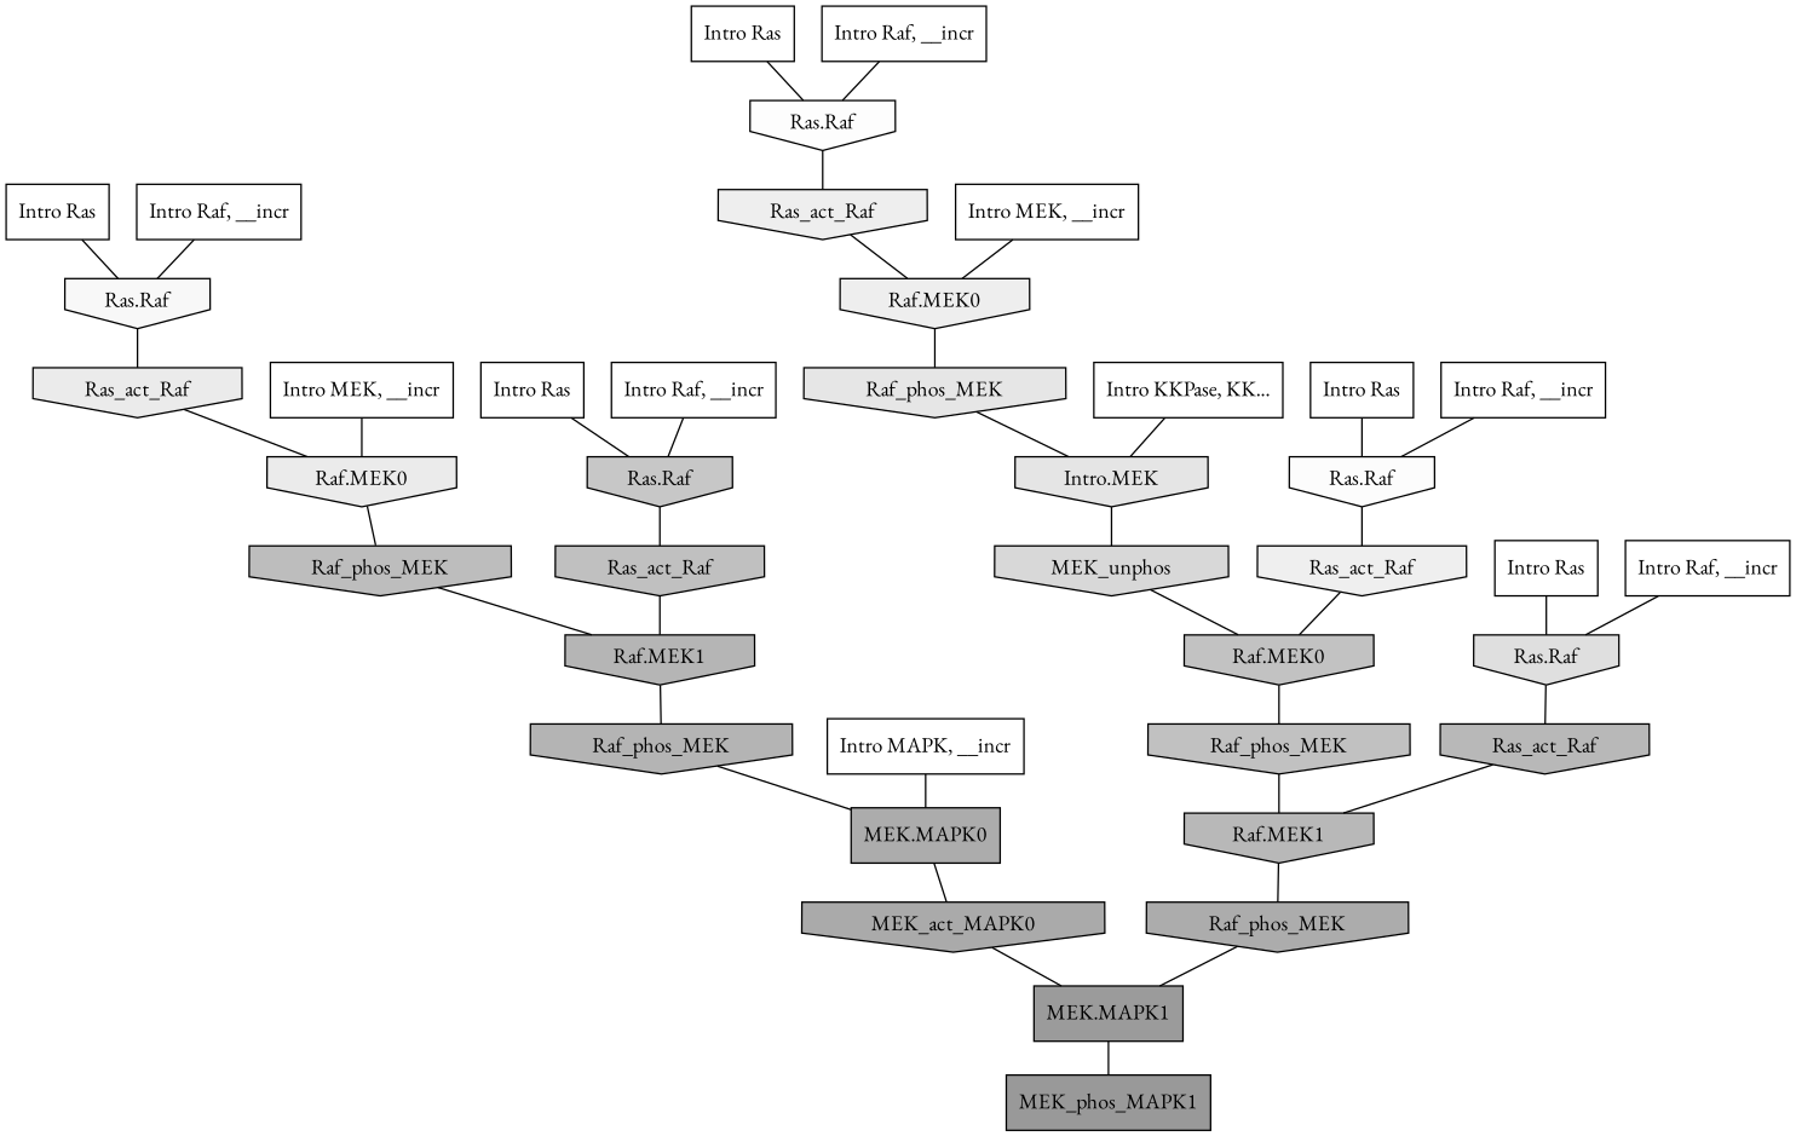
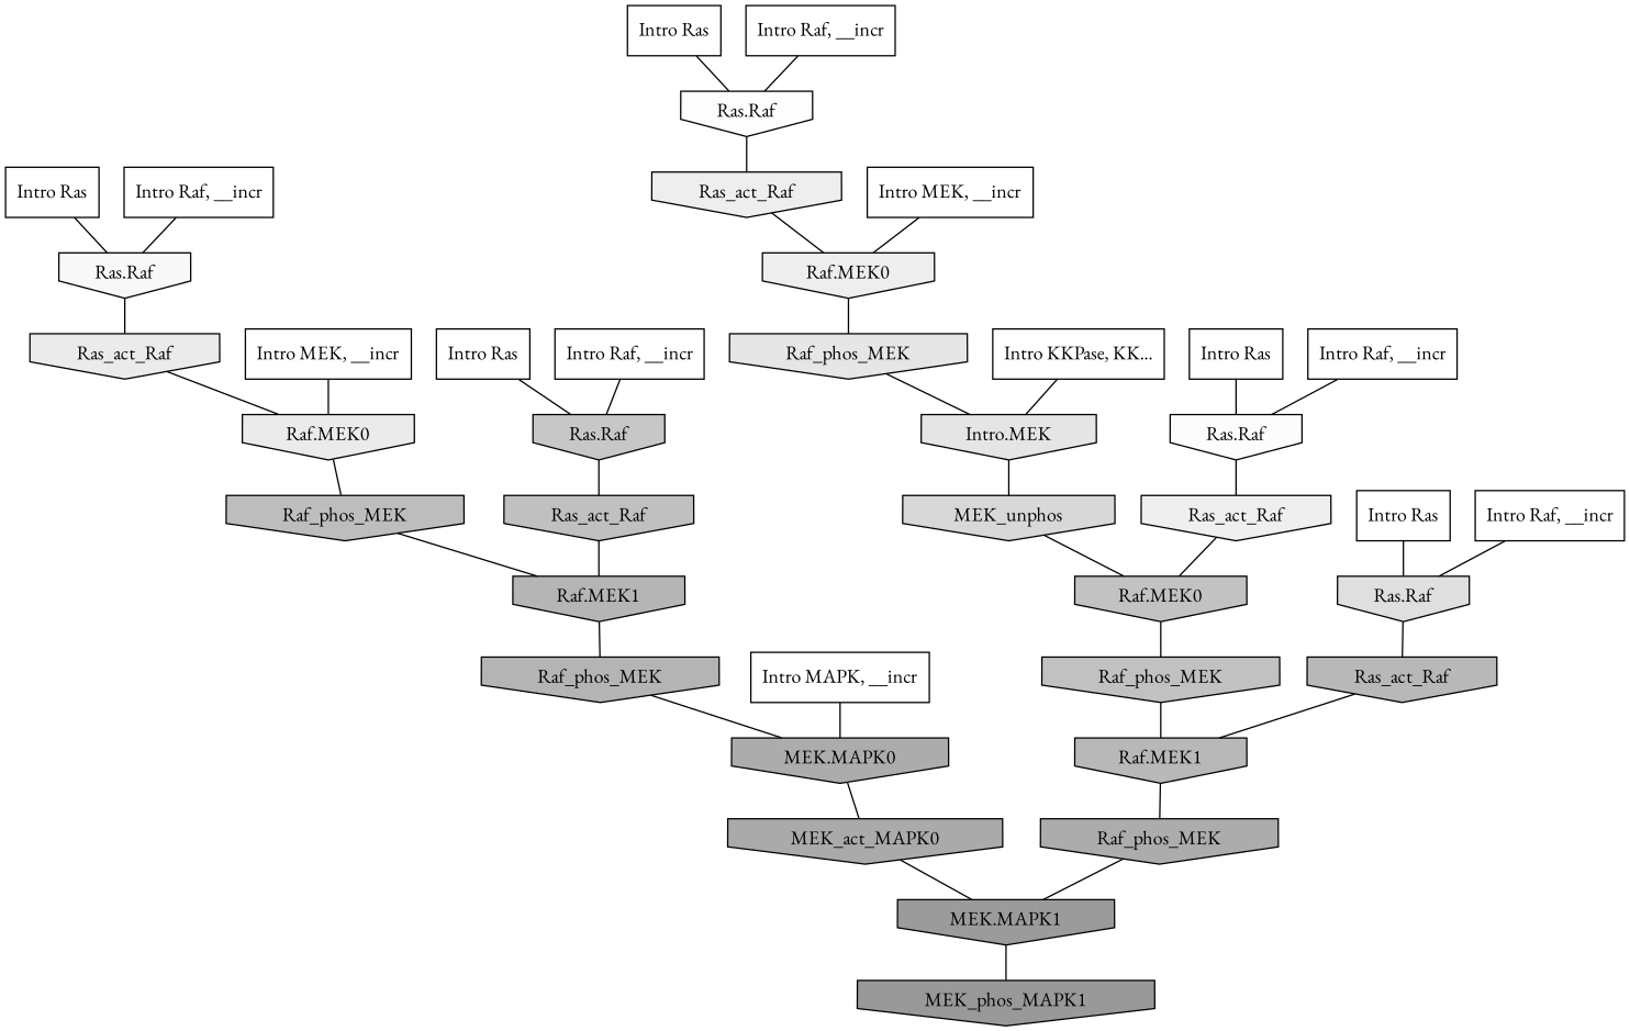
  digraph {
    fontname="EB Garamond"
    rankdir=TB
    ranksep=0.30
    node [fillcolor="0.000 0.000 1.000" fontname="EB Garamond" shape=invhouse style=filled]
    edge [color="0.000 0.000 0.000" dir=none fontname="EB Garamond"]
    n1 [label="Intro Ras" shape=rectangle]
    n2 [fillcolor="0.000 0.000 0.990" label="Ras.Raf"]
    n3 [fillcolor="0.000 0.000 0.933" label=Ras_act_Raf]
    n4 [label="Intro Ras" shape=rectangle]
    n5 [fillcolor="0.000 0.000 0.988" label="Ras.Raf"]
    n6 [fillcolor="0.000 0.000 0.934" label=Ras_act_Raf]
    n7 [label="Intro Ras" shape=rectangle]
    n8 [fillcolor="0.000 0.000 0.779" label="Ras.Raf"]
    n9 [fillcolor="0.000 0.000 0.752" label=Ras_act_Raf]
    n10 [label="Intro Ras" shape=rectangle]
    n11 [fillcolor="0.000 0.000 0.874" label="Ras.Raf"]
    n12 [fillcolor="0.000 0.000 0.722" label=Ras_act_Raf]
    n13 [label="Intro Ras" shape=rectangle]
    n14 [fillcolor="0.000 0.000 0.972" label="Ras.Raf"]
    n15 [fillcolor="0.000 0.000 0.919" label=Ras_act_Raf]
    n16 [label="Intro Raf, __incr" shape=rectangle]
    n17 [label="Intro Raf, __incr" shape=rectangle]
    n18 [label="Intro Raf, __incr" shape=rectangle]
    n19 [label="Intro Raf, __incr" shape=rectangle]
    n20 [label="Intro Raf, __incr" shape=rectangle]
    n21 [label="Intro MEK, __incr" shape=rectangle]
    n22 [fillcolor="0.000 0.000 0.932" label="Raf.MEK0"]
    n23 [fillcolor="0.000 0.000 0.899" label=Raf_phos_MEK]
    n24 [label="Intro MEK, __incr" shape=rectangle]
    n25 [fillcolor="0.000 0.000 0.919" label="Raf.MEK0"]
    n26 [fillcolor="0.000 0.000 0.742" label=Raf_phos_MEK]
    n27 [label="Intro MAPK, __incr" shape=rectangle]
-   n28 [fillcolor="0.000 0.000 0.674" label="MEK.MAPK0" shape=box]
+   n28 [fillcolor="0.000 0.000 0.674" label="MEK.MAPK0"]
    n29 [fillcolor="0.000 0.000 0.665" label=MEK_act_MAPK0]
    n30 [label="Intro KKPase, KK..." shape=rectangle]
    n31 [fillcolor="0.000 0.000 0.898" label="Intro.MEK"]
    n32 [fillcolor="0.000 0.000 0.845" label=MEK_unphos]
    n33 [fillcolor="0.000 0.000 0.761" label="Raf.MEK0"]
    n34 [fillcolor="0.000 0.000 0.756" label=Raf_phos_MEK]
    n35 [fillcolor="0.000 0.000 0.708" label="Raf.MEK1"]
    n36 [fillcolor="0.000 0.000 0.722" label="Raf.MEK1"]
    n37 [fillcolor="0.000 0.000 0.673" label=Raf_phos_MEK]
    n38 [fillcolor="0.000 0.000 0.705" label=Raf_phos_MEK]
-   n39 [fillcolor="0.000 0.000 0.609" label="MEK.MAPK1" shape=box]
-   n40 [fillcolor="0.000 0.000 0.600" label=MEK_phos_MAPK1 shape=box]
+   n39 [fillcolor="0.000 0.000 0.609" label="MEK.MAPK1"]
+   n40 [fillcolor="0.000 0.000 0.600" label=MEK_phos_MAPK1]
    n1 -> n2
    n2 -> n3
    n3 -> n22
    n4 -> n5
    n5 -> n6
    n6 -> n33
    n7 -> n8
    n8 -> n9
    n9 -> n35
    n10 -> n11
    n11 -> n12
    n12 -> n36
    n13 -> n14
    n14 -> n15
    n15 -> n25
    n16 -> n8
    n17 -> n11
    n18 -> n5
    n19 -> n14
    n20 -> n2
    n21 -> n22
    n22 -> n23
    n23 -> n31
    n24 -> n25
    n25 -> n26
    n26 -> n35
    n27 -> n28
    n28 -> n29
    n29 -> n39
    n30 -> n31
    n31 -> n32
    n32 -> n33
    n33 -> n34
    n34 -> n36
    n35 -> n38
    n36 -> n37
    n37 -> n39
    n38 -> n28
    n39 -> n40
  }
